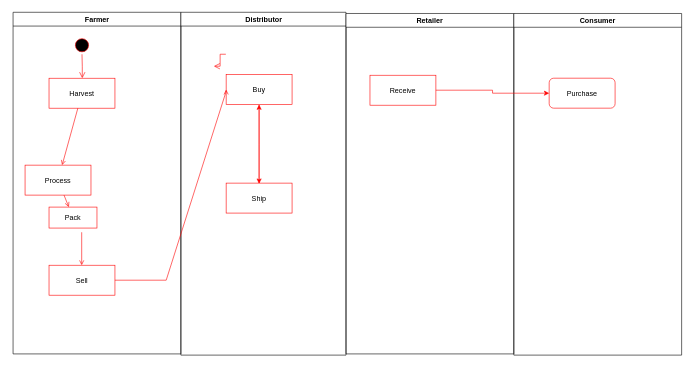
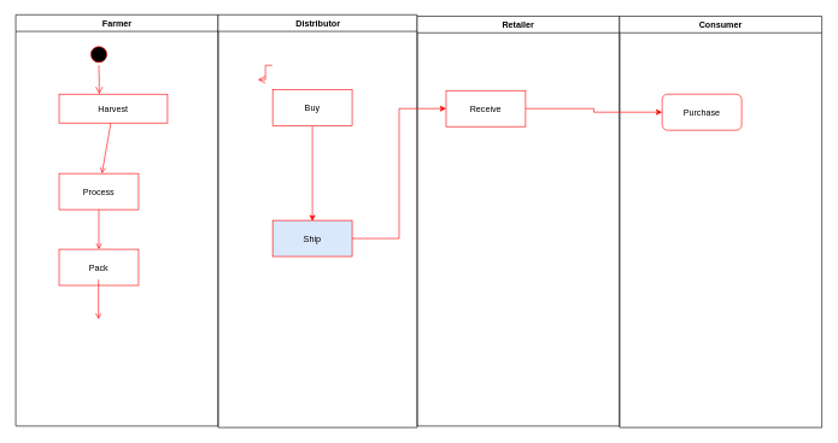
  <mxCell id="0" />
  <mxCell id="1" parent="0" />
  <mxCell id="2" value="Farmer" style="swimlane;whiteSpace=wrap" parent="1" vertex="1"><mxGeometry x="20.5" y="20" width="280" height="570" as="geometry" /></mxCell>
  <mxCell id="3" value="" style="ellipse;shape=startState;fillColor=#000000;strokeColor=#FF0000;" parent="2" vertex="1"><mxGeometry x="100" y="40" width="30" height="30" as="geometry" /></mxCell>
  <mxCell id="4" value="" style="edgeStyle=elbowEdgeStyle;elbow=horizontal;verticalAlign=bottom;endArrow=open;endSize=8;strokeColor=#FF0000;endFill=1;rounded=0" parent="2" source="3" target="5" edge="1"><mxGeometry x="100" y="40" as="geometry"><mxPoint x="115" y="110" as="targetPoint" /></mxGeometry></mxCell>
- <mxCell id="5" value="Harvest" style="strokeColor=#FF0000;" parent="2" vertex="1"><mxGeometry x="60" y="110" width="110" height="50" as="geometry" /></mxCell>
- <mxCell id="6" value="Process" style="strokeColor=#FF0000;" parent="2" vertex="1"><mxGeometry x="20" y="255" width="110" height="50" as="geometry" /></mxCell>
+ <mxCell id="5" value="Harvest" style="strokeColor=#FF0000;" parent="2" vertex="1"><mxGeometry x="60" y="110" width="150" height="40" as="geometry" /></mxCell>
+ <mxCell id="6" value="Process" style="strokeColor=#FF0000;" parent="2" vertex="1"><mxGeometry x="60" y="220" width="110" height="50" as="geometry" /></mxCell>
  <mxCell id="7" value="" style="endArrow=open;strokeColor=#FF0000;endFill=1;rounded=0" parent="2" source="5" target="6" edge="1"><mxGeometry relative="1" as="geometry" /></mxCell>
- <mxCell id="8" value="Pack" style="strokeColor=#FF0000;" parent="2" vertex="1"><mxGeometry x="60" y="325" width="80" height="35" as="geometry" /></mxCell>
+ <mxCell id="8" value="Pack" style="strokeColor=#FF0000;" parent="2" vertex="1"><mxGeometry x="60" y="325" width="110" height="50" as="geometry" /></mxCell>
  <mxCell id="9" value="" style="endArrow=open;strokeColor=#FF0000;endFill=1;rounded=0" parent="2" source="6" target="8" edge="1"><mxGeometry relative="1" as="geometry" /></mxCell>
- <mxCell id="10" value="Sell" style="strokeColor=#FF0000;" vertex="1" parent="2"><mxGeometry x="60" y="422" width="110" height="50" as="geometry" /></mxCell>
  <mxCell id="11" value="" style="endArrow=open;strokeColor=#FF0000;endFill=1;rounded=0" edge="1" parent="2"><mxGeometry relative="1" as="geometry"><mxPoint x="114.5" y="367" as="sourcePoint" /><mxPoint x="114.5" y="422" as="targetPoint" /></mxGeometry></mxCell>
  <mxCell id="12" value="Distributor" style="swimlane;whiteSpace=wrap;direction=east;" parent="1" vertex="1"><mxGeometry x="300.5" y="20" width="275.5" height="572" as="geometry" /></mxCell>
  <mxCell id="13" value="" style="edgeStyle=elbowEdgeStyle;elbow=horizontal;verticalAlign=bottom;endArrow=open;endSize=8;strokeColor=#FF0000;endFill=1;rounded=0" parent="12" edge="1"><mxGeometry x="40" y="20" as="geometry"><mxPoint x="55" y="90" as="targetPoint" /><mxPoint x="75" y="70" as="sourcePoint" /></mxGeometry></mxCell>
  <mxCell id="14" value="" style="endArrow=open;strokeColor=#FF0000;endFill=1;rounded=0" parent="12" edge="1"><mxGeometry relative="1" as="geometry"><mxPoint x="75" y="160" as="sourcePoint" /></mxGeometry></mxCell>
  <mxCell id="15" value="" style="endArrow=open;strokeColor=#FF0000;endFill=1;rounded=0" parent="12" edge="1"><mxGeometry relative="1" as="geometry"><mxPoint x="75" y="270" as="sourcePoint" /></mxGeometry></mxCell>
  <mxCell id="16" style="edgeStyle=orthogonalEdgeStyle;rounded=0;orthogonalLoop=1;jettySize=auto;html=1;strokeColor=#FF0000;" edge="1" parent="12" source="17"><mxGeometry relative="1" as="geometry"><mxPoint x="130.5" y="286" as="targetPoint" /></mxGeometry></mxCell>
  <mxCell id="17" value="Buy" style="strokeColor=#FF0000;" vertex="1" parent="12"><mxGeometry x="75.5" y="104" width="110" height="50" as="geometry" /></mxCell>
- <mxCell id="18" value="Ship" style="strokeColor=#FF0000;" vertex="1" parent="12"><mxGeometry x="75.5" y="285" width="110" height="50" as="geometry" /></mxCell>
+ <mxCell id="18" value="Ship" style="strokeColor=#FF0000;fillColor=#dae8fc;" vertex="1" parent="12"><mxGeometry x="75.5" y="285" width="110" height="50" as="geometry" /></mxCell>
  <mxCell id="19" value="Retailer" style="swimlane;whiteSpace=wrap" parent="1" vertex="1"><mxGeometry x="576" y="22" width="280" height="568" as="geometry" /></mxCell>
  <mxCell id="20" value="Receive" style="strokeColor=#FF0000;" vertex="1" parent="19"><mxGeometry x="40" y="103" width="110" height="50" as="geometry" /></mxCell>
- <mxCell id="21" value="" style="endArrow=open;strokeColor=#FF0000;endFill=1;rounded=0;exitX=1;exitY=0.5;exitDx=0;exitDy=0;entryX=0;entryY=0.5;entryDx=0;entryDy=0;" parent="1" source="10" target="17" edge="1"><mxGeometry relative="1" as="geometry"><mxPoint x="349.856" y="395" as="targetPoint" /><Array as="points"><mxPoint x="276" y="467" /><mxPoint x="376" y="152" /></Array></mxGeometry></mxCell>
  <mxCell id="22" value="Consumer" style="swimlane;whiteSpace=wrap" vertex="1" parent="1"><mxGeometry x="856" y="22" width="280" height="570" as="geometry" /></mxCell>
  <mxCell id="23" value="Purchase" style="strokeColor=#FF0000;rounded=1;" vertex="1" parent="22"><mxGeometry x="59" y="108" width="110" height="50" as="geometry" /></mxCell>
- <mxCell id="24" style="edgeStyle=orthogonalEdgeStyle;rounded=0;orthogonalLoop=1;jettySize=auto;html=1;strokeColor=#FF0000;" edge="1" parent="1" source="18" target="17"><mxGeometry relative="1" as="geometry" /></mxCell>
+ <mxCell id="24" style="edgeStyle=orthogonalEdgeStyle;rounded=0;orthogonalLoop=1;jettySize=auto;html=1;entryX=0;entryY=0.5;entryDx=0;entryDy=0;strokeColor=#FF0000;" edge="1" parent="1" source="18" target="20"><mxGeometry relative="1" as="geometry" /></mxCell>
  <mxCell id="25" style="edgeStyle=orthogonalEdgeStyle;rounded=0;orthogonalLoop=1;jettySize=auto;html=1;strokeColor=#FF0000;" edge="1" parent="1" source="20" target="23"><mxGeometry relative="1" as="geometry" /></mxCell>
